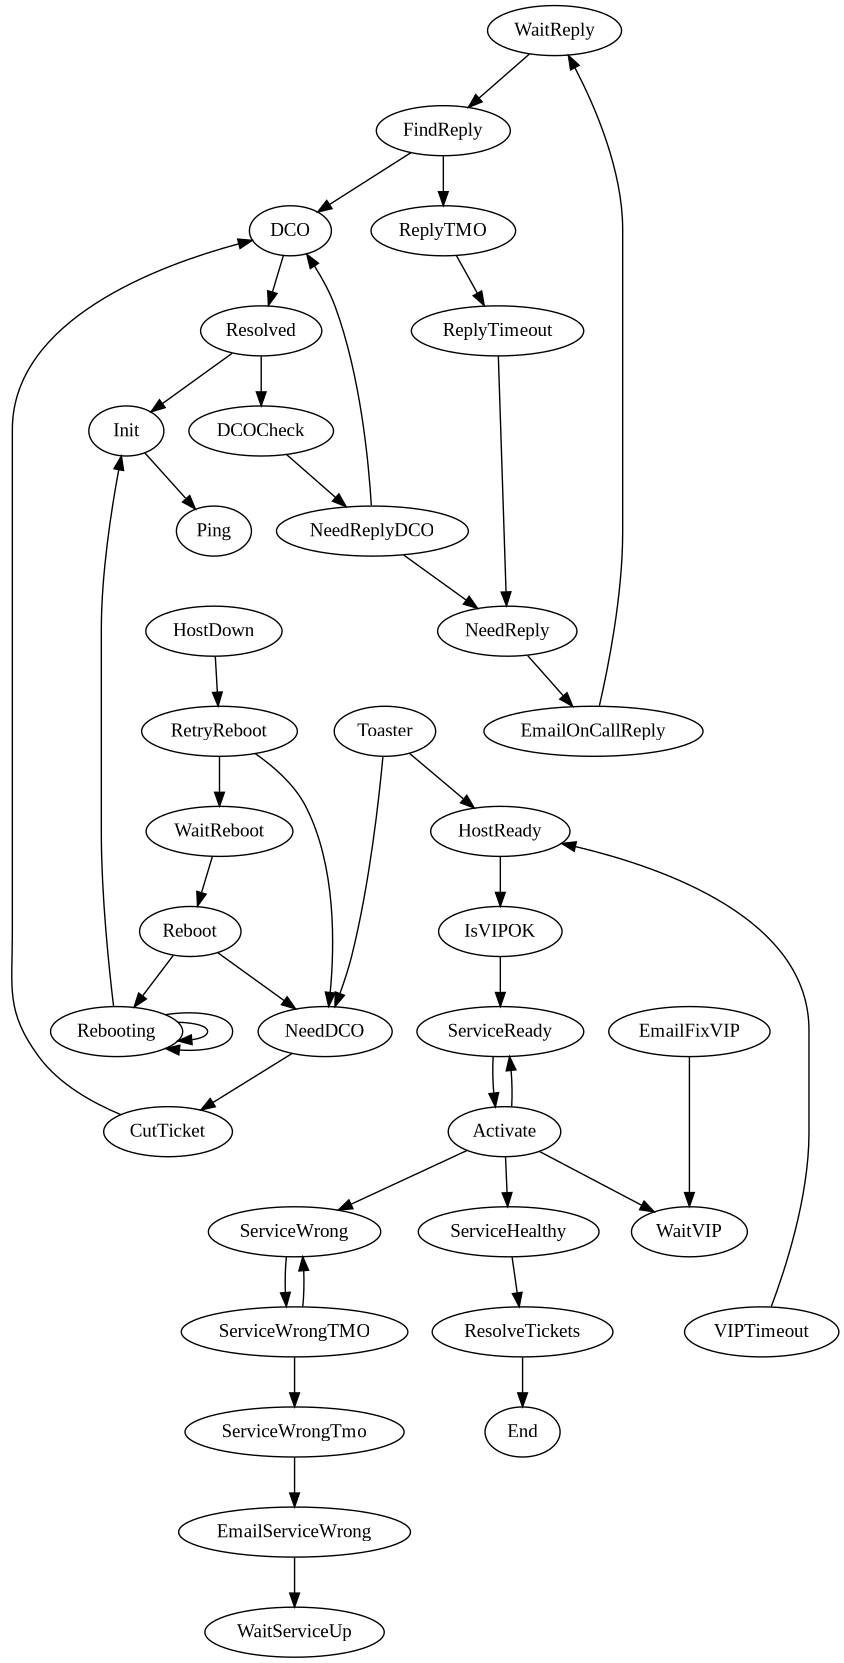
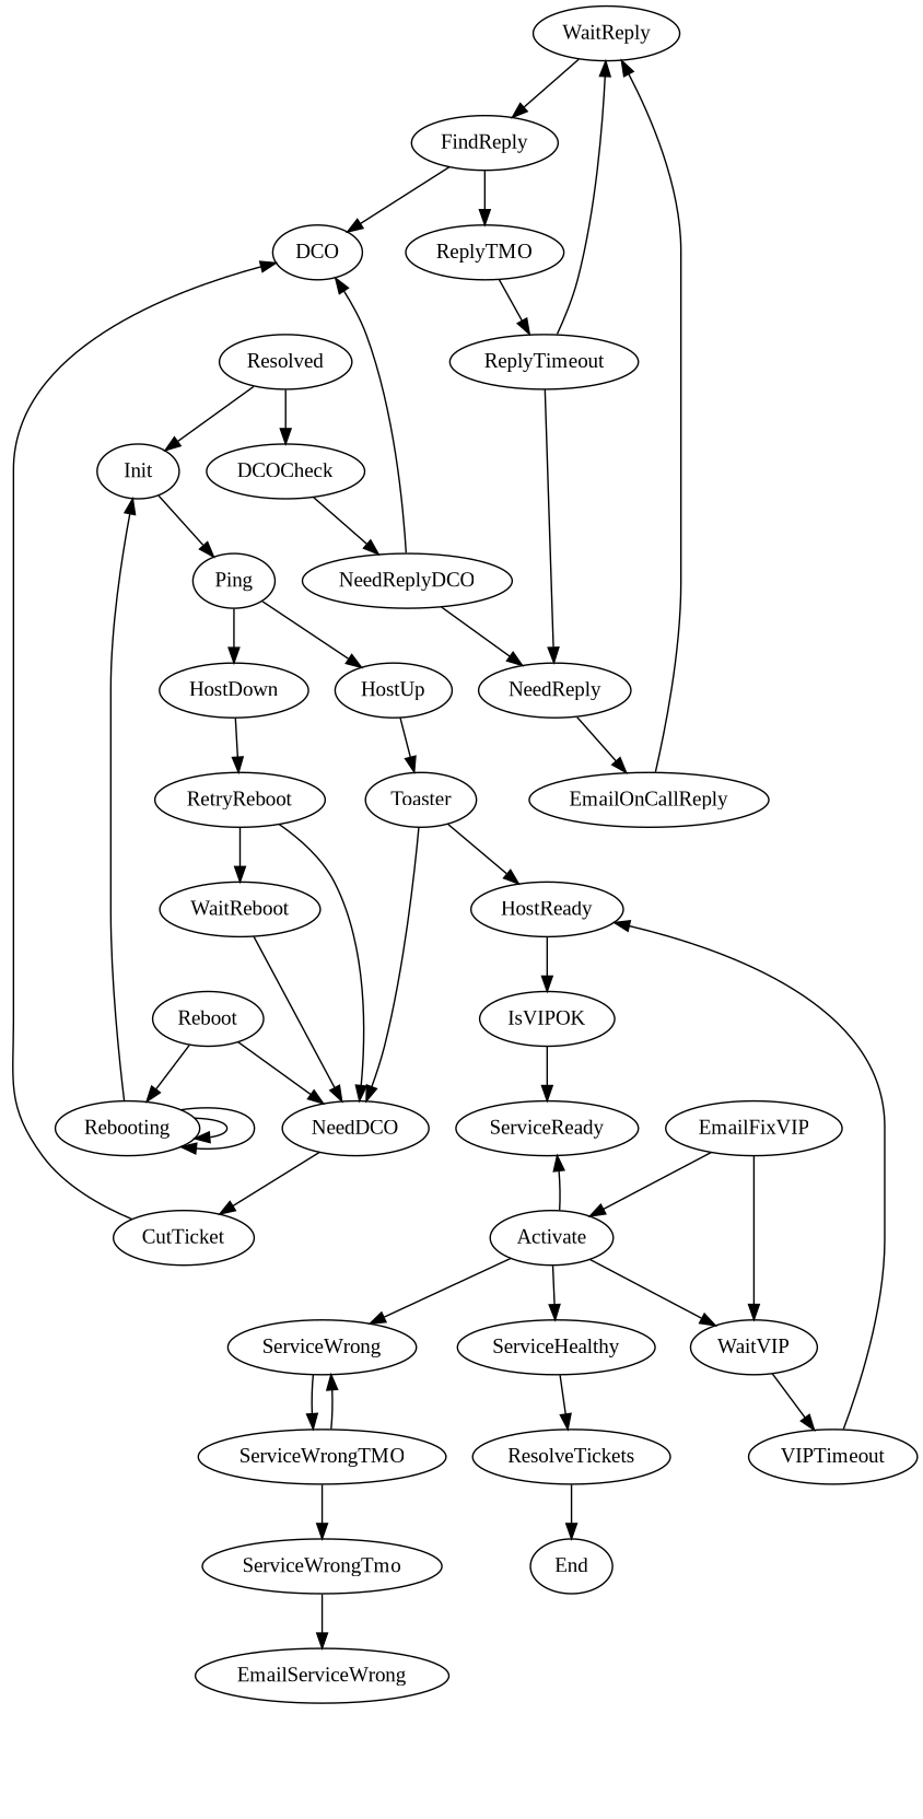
  digraph {
    fontname="Liberation Serif"
    node [fontname="Liberation Serif"]
    edge [fontname="Liberation Serif"]
    WaitReply
    FindReply
    DCO
    ReplyTMO
    Resolved
    ReplyTimeout
    HostDown
    RetryReboot
    NeedDCO
    WaitReboot
    CutTicket
    Reboot
    Rebooting
    Init
    Ping
+   HostUp
    Toaster
    DCOCheck
    NeedReplyDCO
    ServiceWrong
    ServiceWrongTMO
    ServiceHealthy
    ResolveTickets
    WaitVIP
    VIPTimeout
    HostReady
    IsVIPOK
    NeedReply
    EmailOnCallReply
    ServiceWrongTmo
    EmailServiceWrong
-   WaitServiceUp
    ServiceReady
    Activate
    EmailFixVIP
    End
    WaitReply -> FindReply
    FindReply -> DCO
    FindReply -> ReplyTMO
-   DCO -> Resolved
    ReplyTMO -> ReplyTimeout
    Resolved -> Init
    Resolved -> DCOCheck
+   ReplyTimeout -> WaitReply
    ReplyTimeout -> NeedReply
    HostDown -> RetryReboot
    RetryReboot -> NeedDCO
    RetryReboot -> WaitReboot
    NeedDCO -> CutTicket
-   WaitReboot -> Reboot
+   WaitReboot -> NeedDCO
    CutTicket -> DCO
    Reboot -> NeedDCO
    Reboot -> Rebooting
    Rebooting -> Rebooting
    Rebooting -> Rebooting
    Rebooting -> Init
    Init -> Ping
+   Ping -> HostDown
+   Ping -> HostUp
+   HostUp -> Toaster
    Toaster -> NeedDCO
    Toaster -> HostReady
    DCOCheck -> NeedReplyDCO
    NeedReplyDCO -> DCO
    NeedReplyDCO -> NeedReply
    ServiceWrong -> ServiceWrongTMO
    ServiceWrongTMO -> ServiceWrong
    ServiceWrongTMO -> ServiceWrongTmo
    ServiceHealthy -> ResolveTickets
    ResolveTickets -> End
+   WaitVIP -> VIPTimeout
    VIPTimeout -> HostReady
    HostReady -> IsVIPOK
    IsVIPOK -> ServiceReady
    NeedReply -> EmailOnCallReply
    EmailOnCallReply -> WaitReply
    ServiceWrongTmo -> EmailServiceWrong
-   EmailServiceWrong -> WaitServiceUp
-   ServiceReady -> Activate
+   EmailFixVIP -> Activate
    Activate -> ServiceWrong
    Activate -> ServiceHealthy
    Activate -> WaitVIP
    Activate -> ServiceReady
    EmailFixVIP -> WaitVIP
  }
